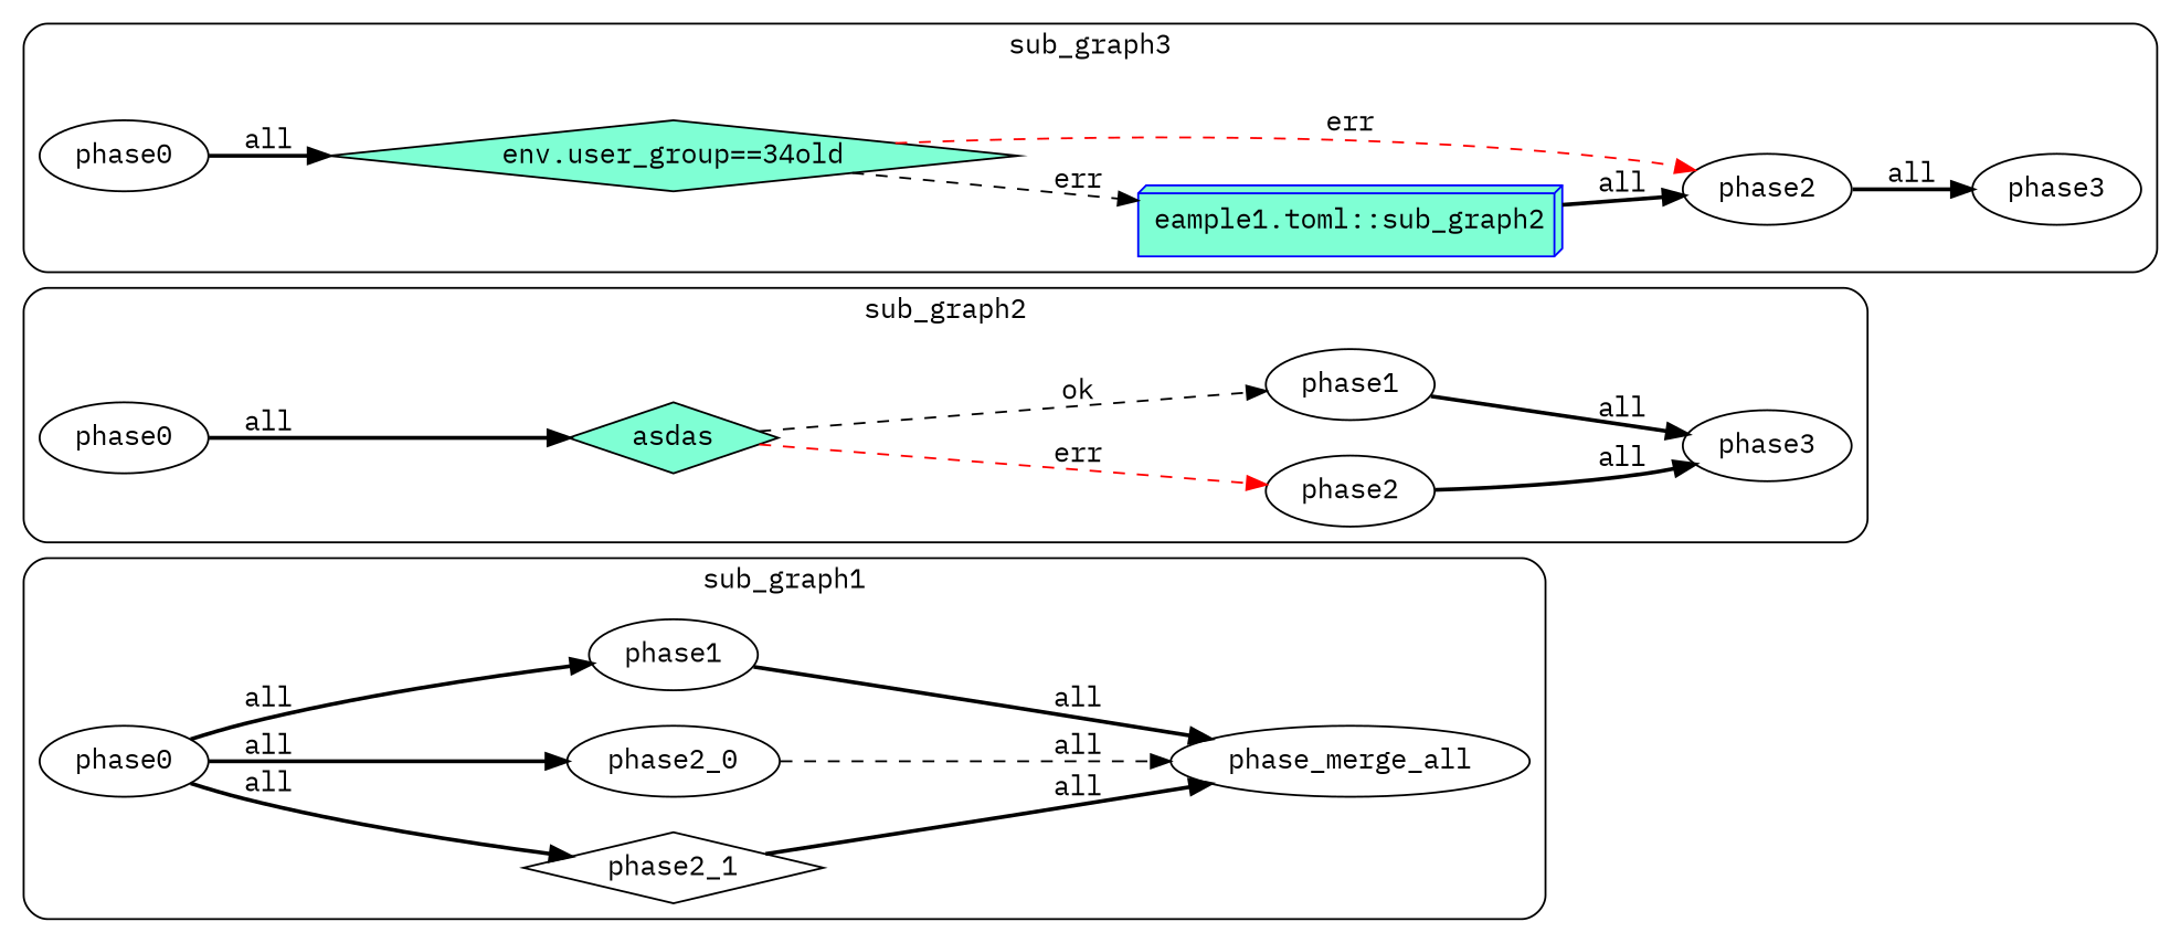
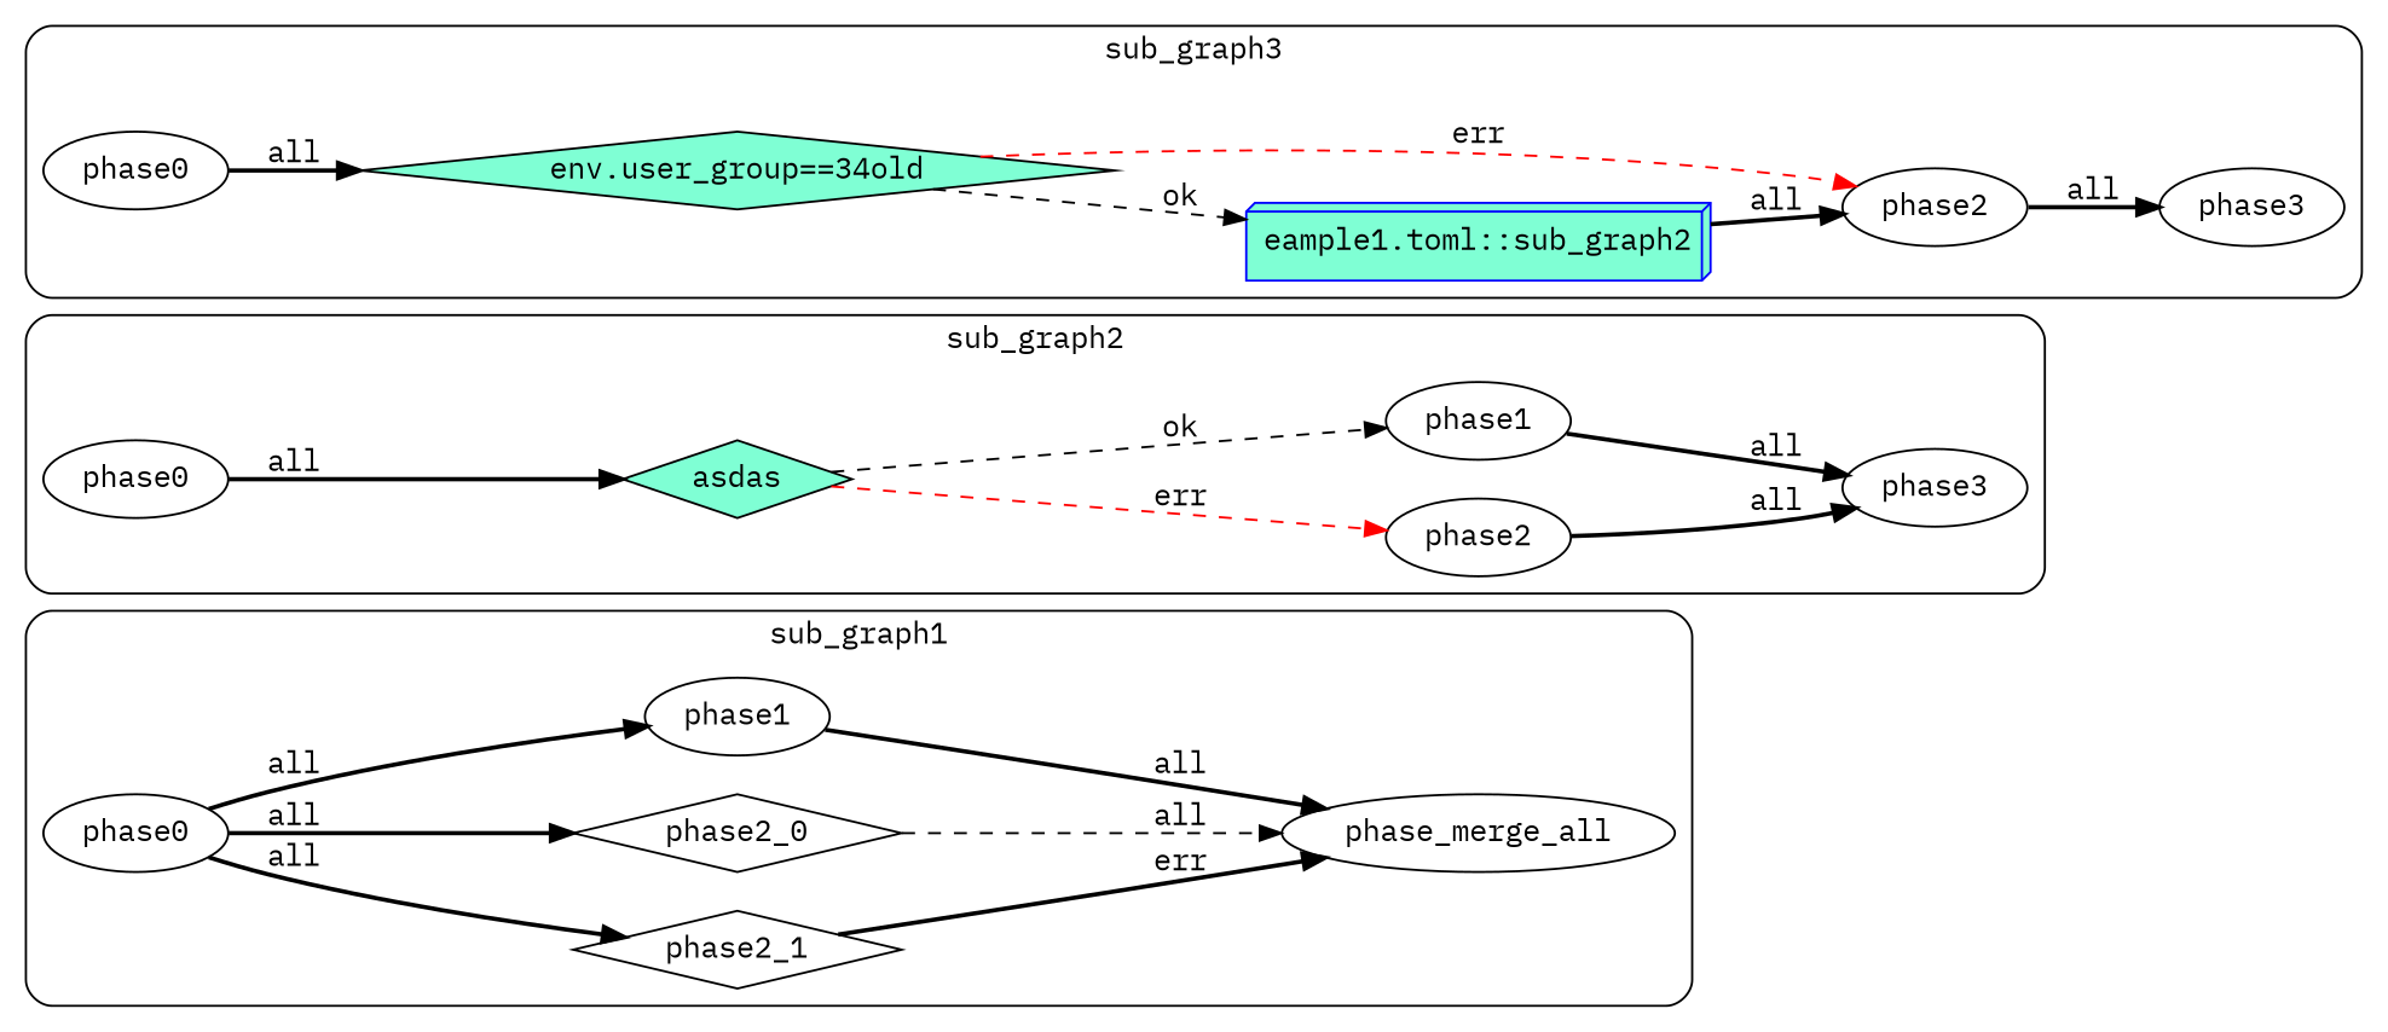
  digraph {
    fontname="IBM Plex Mono"
    rankdir=LR
    node [fontname="IBM Plex Mono"]
    edge [fontname="IBM Plex Mono" style=bold]
    n1 [label=phase2_1 shape=diamond]
    n2 [label=phase_merge_all]
-   n3 [label=phase2_0]
+   n3 [label=phase2_0 shape=diamond]
    n4 [label=phase0]
    n5 [label=phase1]
    n6 [label=phase0]
    n7 [color=black fillcolor=aquamarine label=asdas shape=diamond style=filled]
    n8 [label=phase3]
    n9 [label=phase2]
    n10 [label=phase1]
    n11 [color=blue fillcolor=aquamarine label="eample1.toml::sub_graph2" shape=box3d style=filled]
    n12 [label=phase2]
    n13 [label=phase0]
    n14 [color=black fillcolor=aquamarine label="env.user_group==34old" shape=diamond style=filled]
    n15 [label=phase3]
    subgraph cluster_1 {
      label=sub_graph1
      style=rounded
      n1
      n2
      n3
      n4
      n5
    }
    subgraph cluster_2 {
      label=sub_graph2
      style=rounded
      n6
      n7
      n8
      n9
      n10
    }
    subgraph cluster_3 {
      label=sub_graph3
      style=rounded
      n11
      n12
      n13
      n14
      n15
    }
-   n1 -> n2 [label=all]
+   n1 -> n2 [label=err]
    n3 -> n2 [label=all style=dashed]
    n4 -> n1 [label=all]
    n4 -> n3 [label=all]
    n4 -> n5 [label=all]
    n5 -> n2 [label=all]
    n6 -> n7 [label=all]
    n7 -> n9 [color=red label=err style=dashed]
    n7 -> n10 [label=ok style=dashed]
    n9 -> n8 [label=all]
    n10 -> n8 [label=all]
    n11 -> n12 [label=all]
    n12 -> n15 [label=all]
    n13 -> n14 [label=all]
-   n14 -> n11 [label=err style=dashed]
+   n14 -> n11 [label=ok style=dashed]
    n14 -> n12 [color=red label=err style=dashed]
  }
